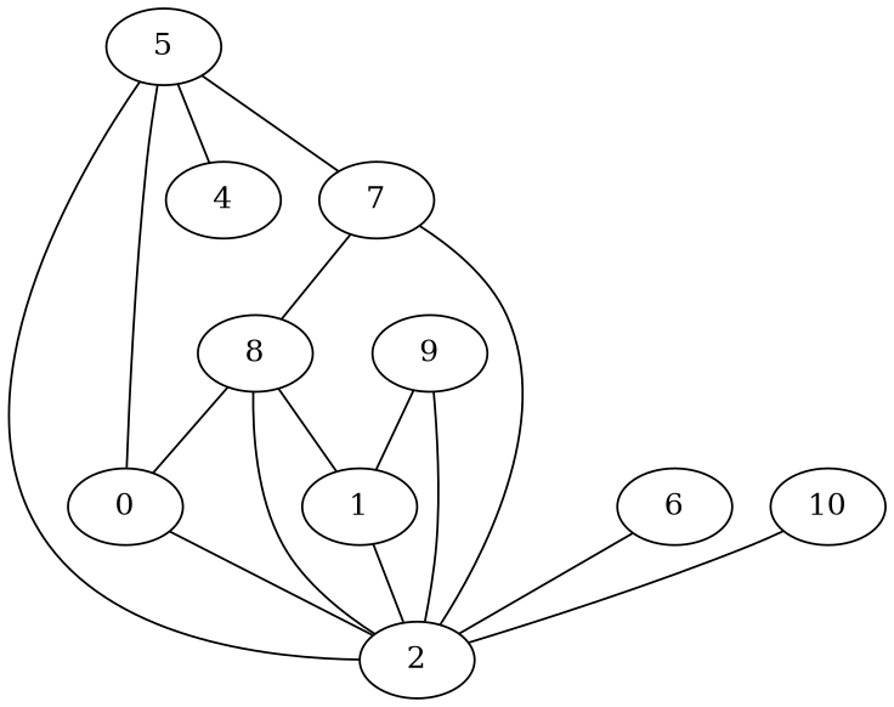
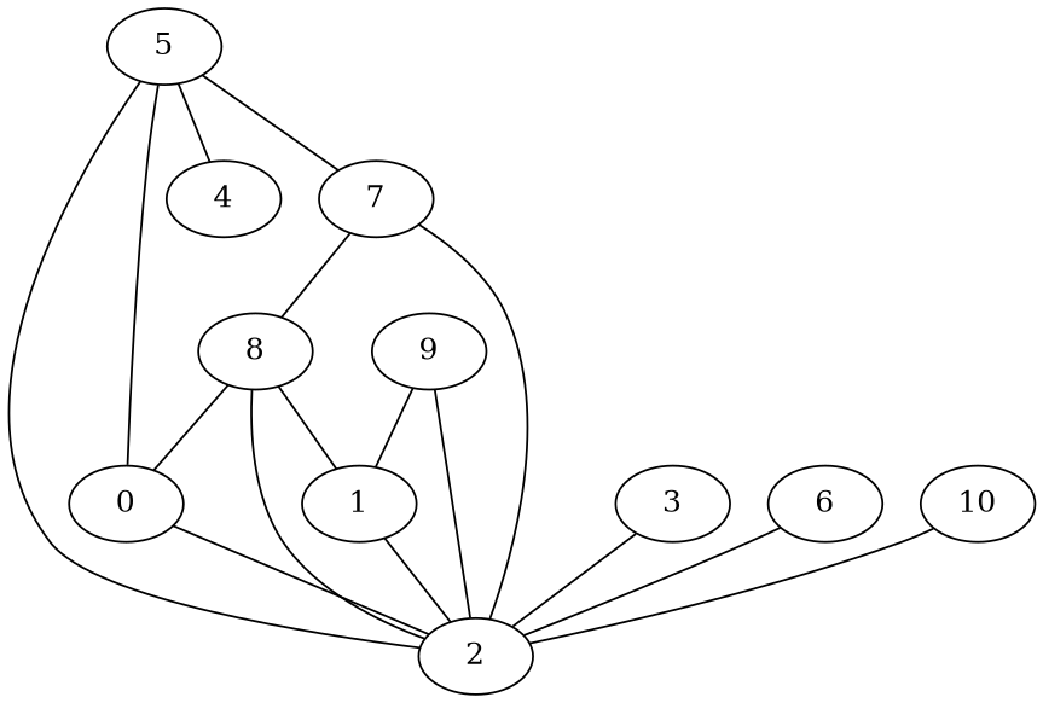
  graph {
    5
    2
    0
    4
    7
    8
+   3
    6
    1
    10
    9
    5 -- 2
    5 -- 0
    5 -- 4
    5 -- 7
    0 -- 2
    7 -- 2
    7 -- 8
    8 -- 2
    8 -- 0
    8 -- 1
+   3 -- 2
    6 -- 2
    1 -- 2
    10 -- 2
    9 -- 2
    9 -- 1
  }
